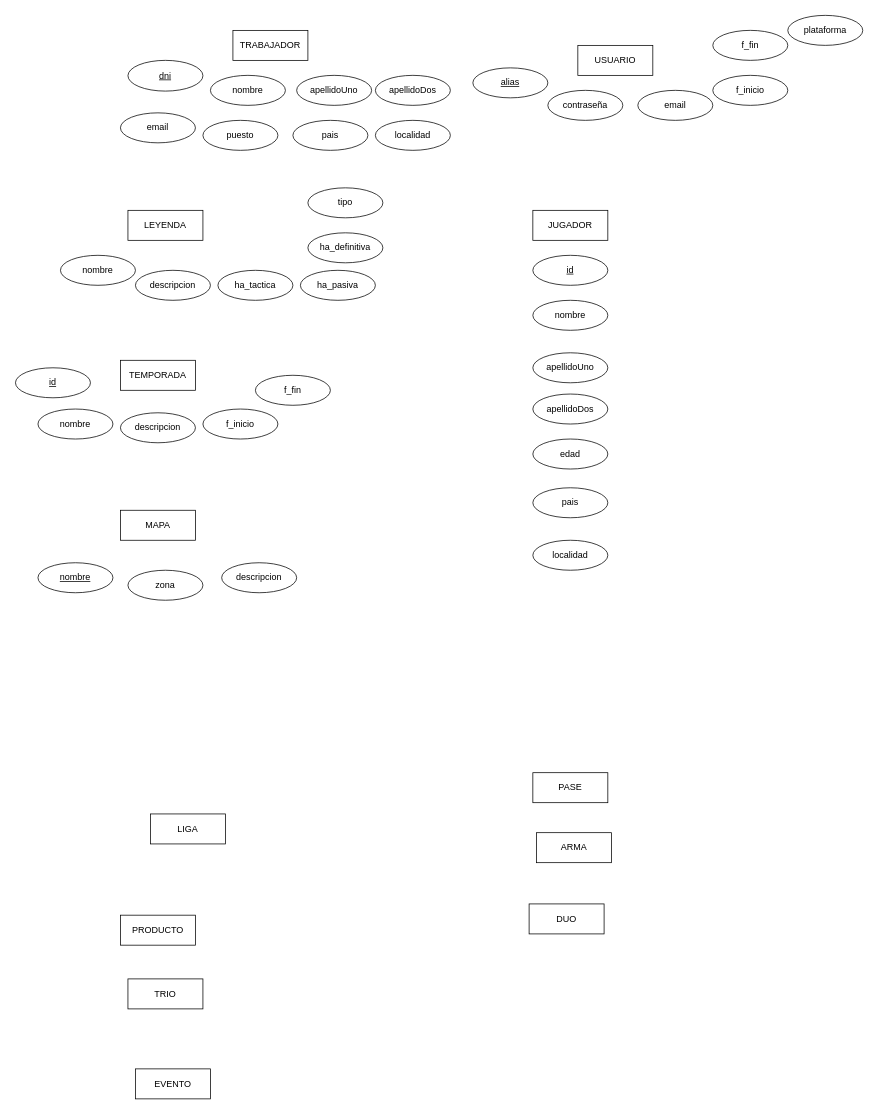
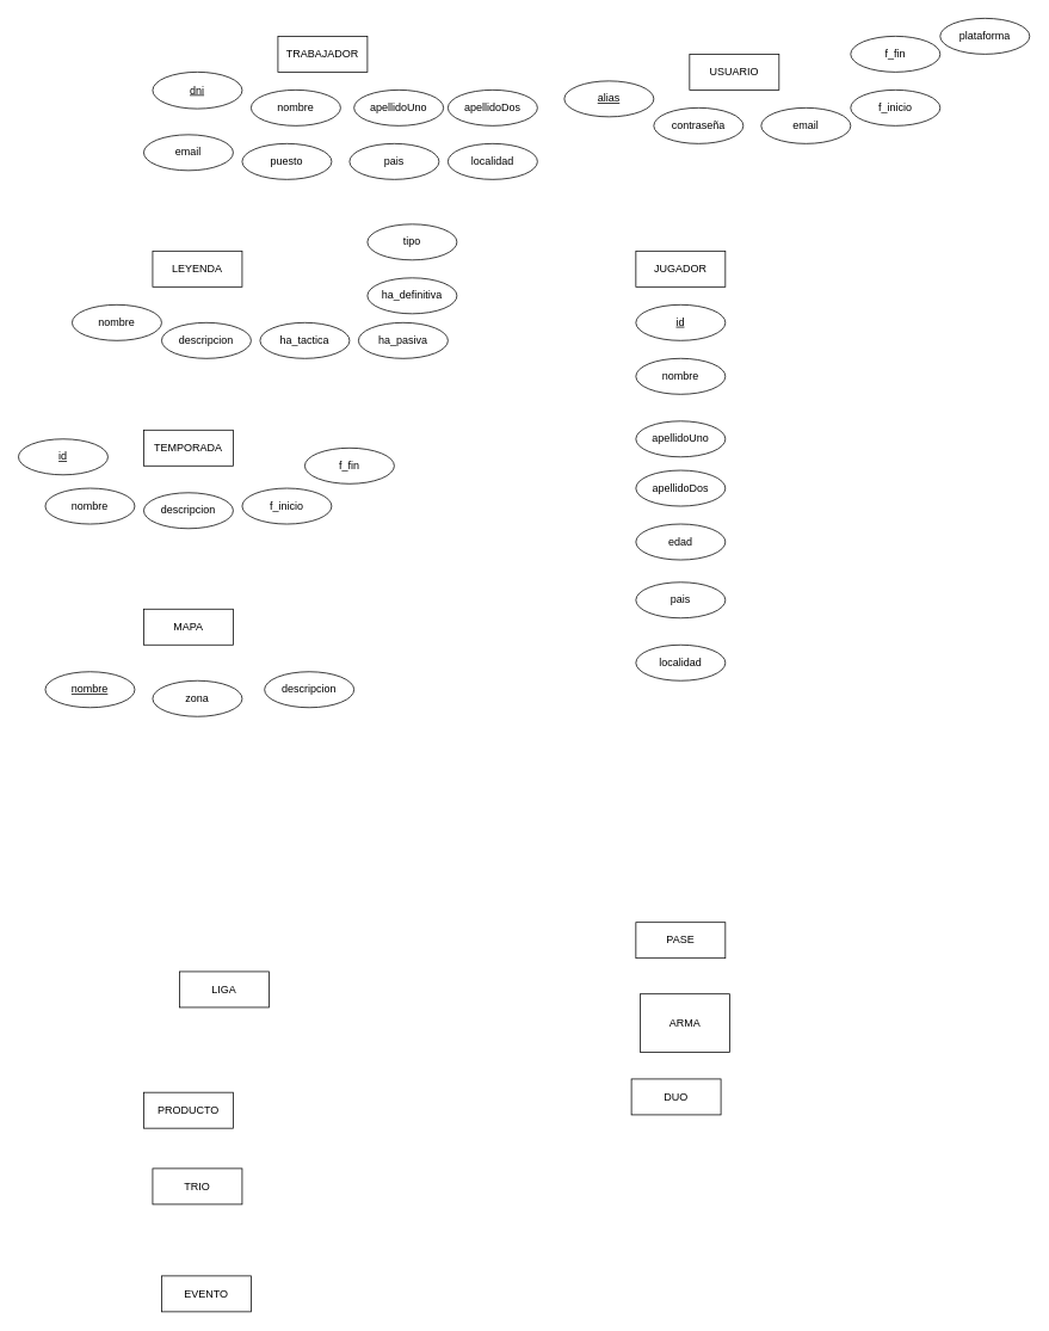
  <mxCell id="0" />
  <mxCell id="1" parent="0" />
  <mxCell id="2" value="USUARIO" style="whiteSpace=wrap;html=1;align=center;" vertex="1" parent="1"><mxGeometry x="770" y="60" width="100" height="40" as="geometry" /></mxCell>
  <mxCell id="3" value="TRABAJADOR" style="whiteSpace=wrap;html=1;align=center;" vertex="1" parent="1"><mxGeometry x="310" y="40" width="100" height="40" as="geometry" /></mxCell>
  <mxCell id="4" value="LEYENDA" style="whiteSpace=wrap;html=1;align=center;" vertex="1" parent="1"><mxGeometry x="170" y="280" width="100" height="40" as="geometry" /></mxCell>
  <mxCell id="5" value="MAPA" style="whiteSpace=wrap;html=1;align=center;" vertex="1" parent="1"><mxGeometry x="160" y="680" width="100" height="40" as="geometry" /></mxCell>
  <mxCell id="6" value="TEMPORADA" style="whiteSpace=wrap;html=1;align=center;" vertex="1" parent="1"><mxGeometry x="160" y="480" width="100" height="40" as="geometry" /></mxCell>
  <mxCell id="7" value="PASE" style="whiteSpace=wrap;html=1;align=center;" vertex="1" parent="1"><mxGeometry x="710" y="1030" width="100" height="40" as="geometry" /></mxCell>
  <mxCell id="8" value="LIGA" style="whiteSpace=wrap;html=1;align=center;" vertex="1" parent="1"><mxGeometry x="200" y="1085" width="100" height="40" as="geometry" /></mxCell>
- <mxCell id="9" value="ARMA" style="whiteSpace=wrap;html=1;align=center;" vertex="1" parent="1"><mxGeometry x="715" y="1110" width="100" height="40" as="geometry" /></mxCell>
+ <mxCell id="9" value="ARMA" style="whiteSpace=wrap;html=1;align=center;" vertex="1" parent="1"><mxGeometry x="715" y="1110" width="100" height="65" as="geometry" /></mxCell>
  <mxCell id="10" value="PRODUCTO" style="whiteSpace=wrap;html=1;align=center;" vertex="1" parent="1"><mxGeometry x="160" y="1220" width="100" height="40" as="geometry" /></mxCell>
  <mxCell id="11" value="DUO" style="whiteSpace=wrap;html=1;align=center;" vertex="1" parent="1"><mxGeometry x="705" y="1205" width="100" height="40" as="geometry" /></mxCell>
  <mxCell id="12" value="TRIO" style="whiteSpace=wrap;html=1;align=center;" vertex="1" parent="1"><mxGeometry x="170" y="1305" width="100" height="40" as="geometry" /></mxCell>
  <mxCell id="13" value="EVENTO" style="whiteSpace=wrap;html=1;align=center;" vertex="1" parent="1"><mxGeometry x="180" y="1425" width="100" height="40" as="geometry" /></mxCell>
  <mxCell id="14" value="apellidoUno" style="ellipse;whiteSpace=wrap;html=1;align=center;" vertex="1" parent="1"><mxGeometry x="710" y="470" width="100" height="40" as="geometry" /></mxCell>
  <mxCell id="15" value="apellidoDos" style="ellipse;whiteSpace=wrap;html=1;align=center;" vertex="1" parent="1"><mxGeometry x="710" y="525" width="100" height="40" as="geometry" /></mxCell>
  <mxCell id="16" value="nombre" style="ellipse;whiteSpace=wrap;html=1;align=center;" vertex="1" parent="1"><mxGeometry x="710" y="400" width="100" height="40" as="geometry" /></mxCell>
  <mxCell id="17" value="email" style="ellipse;whiteSpace=wrap;html=1;align=center;" vertex="1" parent="1"><mxGeometry x="850" y="120" width="100" height="40" as="geometry" /></mxCell>
  <mxCell id="18" value="f_inicio" style="ellipse;whiteSpace=wrap;html=1;align=center;" vertex="1" parent="1"><mxGeometry x="950" y="100" width="100" height="40" as="geometry" /></mxCell>
  <mxCell id="19" value="f_fin" style="ellipse;whiteSpace=wrap;html=1;align=center;" vertex="1" parent="1"><mxGeometry x="950" y="40" width="100" height="40" as="geometry" /></mxCell>
  <mxCell id="20" value="contraseña" style="ellipse;whiteSpace=wrap;html=1;align=center;" vertex="1" parent="1"><mxGeometry x="730" y="120" width="100" height="40" as="geometry" /></mxCell>
  <mxCell id="21" value="JUGADOR" style="whiteSpace=wrap;html=1;align=center;" vertex="1" parent="1"><mxGeometry x="710" y="280" width="100" height="40" as="geometry" /></mxCell>
  <mxCell id="22" value="plataforma" style="ellipse;whiteSpace=wrap;html=1;align=center;" vertex="1" parent="1"><mxGeometry x="1050" y="20" width="100" height="40" as="geometry" /></mxCell>
  <mxCell id="23" value="edad" style="ellipse;whiteSpace=wrap;html=1;align=center;" vertex="1" parent="1"><mxGeometry x="710" y="585" width="100" height="40" as="geometry" /></mxCell>
  <mxCell id="24" value="id" style="ellipse;whiteSpace=wrap;html=1;align=center;fontStyle=4;" vertex="1" parent="1"><mxGeometry x="710" y="340" width="100" height="40" as="geometry" /></mxCell>
  <mxCell id="25" value="alias" style="ellipse;whiteSpace=wrap;html=1;align=center;fontStyle=4;" vertex="1" parent="1"><mxGeometry x="630" y="90" width="100" height="40" as="geometry" /></mxCell>
  <mxCell id="26" value="dni" style="ellipse;whiteSpace=wrap;html=1;align=center;fontStyle=4;" vertex="1" parent="1"><mxGeometry x="170" y="80" width="100" height="41" as="geometry" /></mxCell>
  <mxCell id="27" value="apellidoUno" style="ellipse;whiteSpace=wrap;html=1;align=center;" vertex="1" parent="1"><mxGeometry x="395" y="100" width="100" height="40" as="geometry" /></mxCell>
  <mxCell id="28" value="apellidoDos" style="ellipse;whiteSpace=wrap;html=1;align=center;" vertex="1" parent="1"><mxGeometry x="500" y="100" width="100" height="40" as="geometry" /></mxCell>
  <mxCell id="29" value="nombre" style="ellipse;whiteSpace=wrap;html=1;align=center;" vertex="1" parent="1"><mxGeometry x="280" y="100" width="100" height="40" as="geometry" /></mxCell>
  <mxCell id="30" value="email" style="ellipse;whiteSpace=wrap;html=1;align=center;" vertex="1" parent="1"><mxGeometry x="160" y="150" width="100" height="40" as="geometry" /></mxCell>
  <mxCell id="31" value="puesto" style="ellipse;whiteSpace=wrap;html=1;align=center;" vertex="1" parent="1"><mxGeometry x="270" y="160" width="100" height="40" as="geometry" /></mxCell>
  <mxCell id="32" value="pais" style="ellipse;whiteSpace=wrap;html=1;align=center;" vertex="1" parent="1"><mxGeometry x="390" y="160" width="100" height="40" as="geometry" /></mxCell>
  <mxCell id="33" value="localidad" style="ellipse;whiteSpace=wrap;html=1;align=center;" vertex="1" parent="1"><mxGeometry x="500" y="160" width="100" height="40" as="geometry" /></mxCell>
  <mxCell id="34" value="pais" style="ellipse;whiteSpace=wrap;html=1;align=center;" vertex="1" parent="1"><mxGeometry x="710" y="650" width="100" height="40" as="geometry" /></mxCell>
  <mxCell id="35" value="localidad" style="ellipse;whiteSpace=wrap;html=1;align=center;" vertex="1" parent="1"><mxGeometry x="710" y="720" width="100" height="40" as="geometry" /></mxCell>
  <mxCell id="36" value="nombre" style="ellipse;whiteSpace=wrap;html=1;align=center;" vertex="1" parent="1"><mxGeometry x="80" y="340" width="100" height="40" as="geometry" /></mxCell>
  <mxCell id="37" value="descripcion" style="ellipse;whiteSpace=wrap;html=1;align=center;" vertex="1" parent="1"><mxGeometry x="180" y="360" width="100" height="40" as="geometry" /></mxCell>
  <mxCell id="38" value="ha_tactica" style="ellipse;whiteSpace=wrap;html=1;align=center;" vertex="1" parent="1"><mxGeometry x="290" y="360" width="100" height="40" as="geometry" /></mxCell>
  <mxCell id="39" value="ha_pasiva" style="ellipse;whiteSpace=wrap;html=1;align=center;" vertex="1" parent="1"><mxGeometry x="400" y="360" width="100" height="40" as="geometry" /></mxCell>
  <mxCell id="40" value="ha_definitiva" style="ellipse;whiteSpace=wrap;html=1;align=center;" vertex="1" parent="1"><mxGeometry x="410" y="310" width="100" height="40" as="geometry" /></mxCell>
  <mxCell id="41" value="tipo" style="ellipse;whiteSpace=wrap;html=1;align=center;" vertex="1" parent="1"><mxGeometry x="410" y="250" width="100" height="40" as="geometry" /></mxCell>
  <mxCell id="42" value="id" style="ellipse;whiteSpace=wrap;html=1;align=center;fontStyle=4;" vertex="1" parent="1"><mxGeometry x="20" y="490" width="100" height="40" as="geometry" /></mxCell>
  <mxCell id="43" value="nombre" style="ellipse;whiteSpace=wrap;html=1;align=center;" vertex="1" parent="1"><mxGeometry x="50" y="545" width="100" height="40" as="geometry" /></mxCell>
  <mxCell id="44" value="f_inicio" style="ellipse;whiteSpace=wrap;html=1;align=center;" vertex="1" parent="1"><mxGeometry x="270" y="545" width="100" height="40" as="geometry" /></mxCell>
  <mxCell id="45" value="f_fin" style="ellipse;whiteSpace=wrap;html=1;align=center;" vertex="1" parent="1"><mxGeometry x="340" y="500" width="100" height="40" as="geometry" /></mxCell>
  <mxCell id="46" value="descripcion" style="ellipse;whiteSpace=wrap;html=1;align=center;" vertex="1" parent="1"><mxGeometry x="160" y="550" width="100" height="40" as="geometry" /></mxCell>
  <mxCell id="47" value="zona" style="ellipse;whiteSpace=wrap;html=1;align=center;" vertex="1" parent="1"><mxGeometry x="170" y="760" width="100" height="40" as="geometry" /></mxCell>
  <mxCell id="48" value="descripcion" style="ellipse;whiteSpace=wrap;html=1;align=center;" vertex="1" parent="1"><mxGeometry x="295" y="750" width="100" height="40" as="geometry" /></mxCell>
  <mxCell id="49" value="nombre" style="ellipse;whiteSpace=wrap;html=1;align=center;fontStyle=4;" vertex="1" parent="1"><mxGeometry x="50" y="750" width="100" height="40" as="geometry" /></mxCell>
